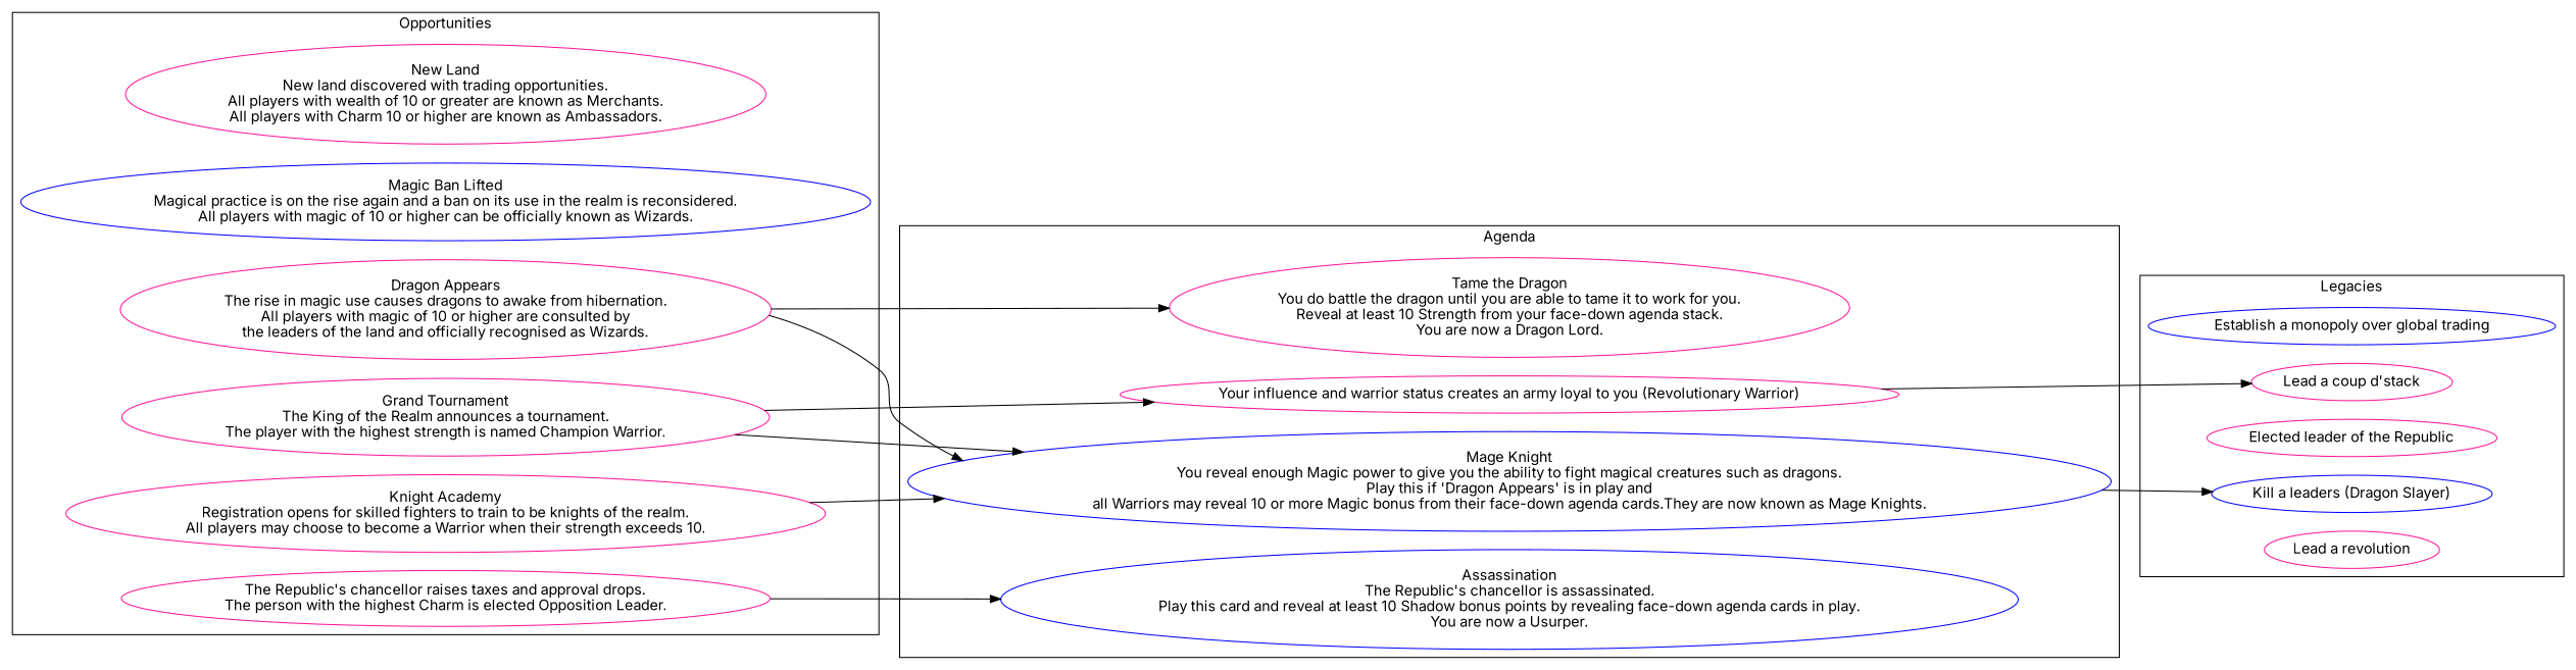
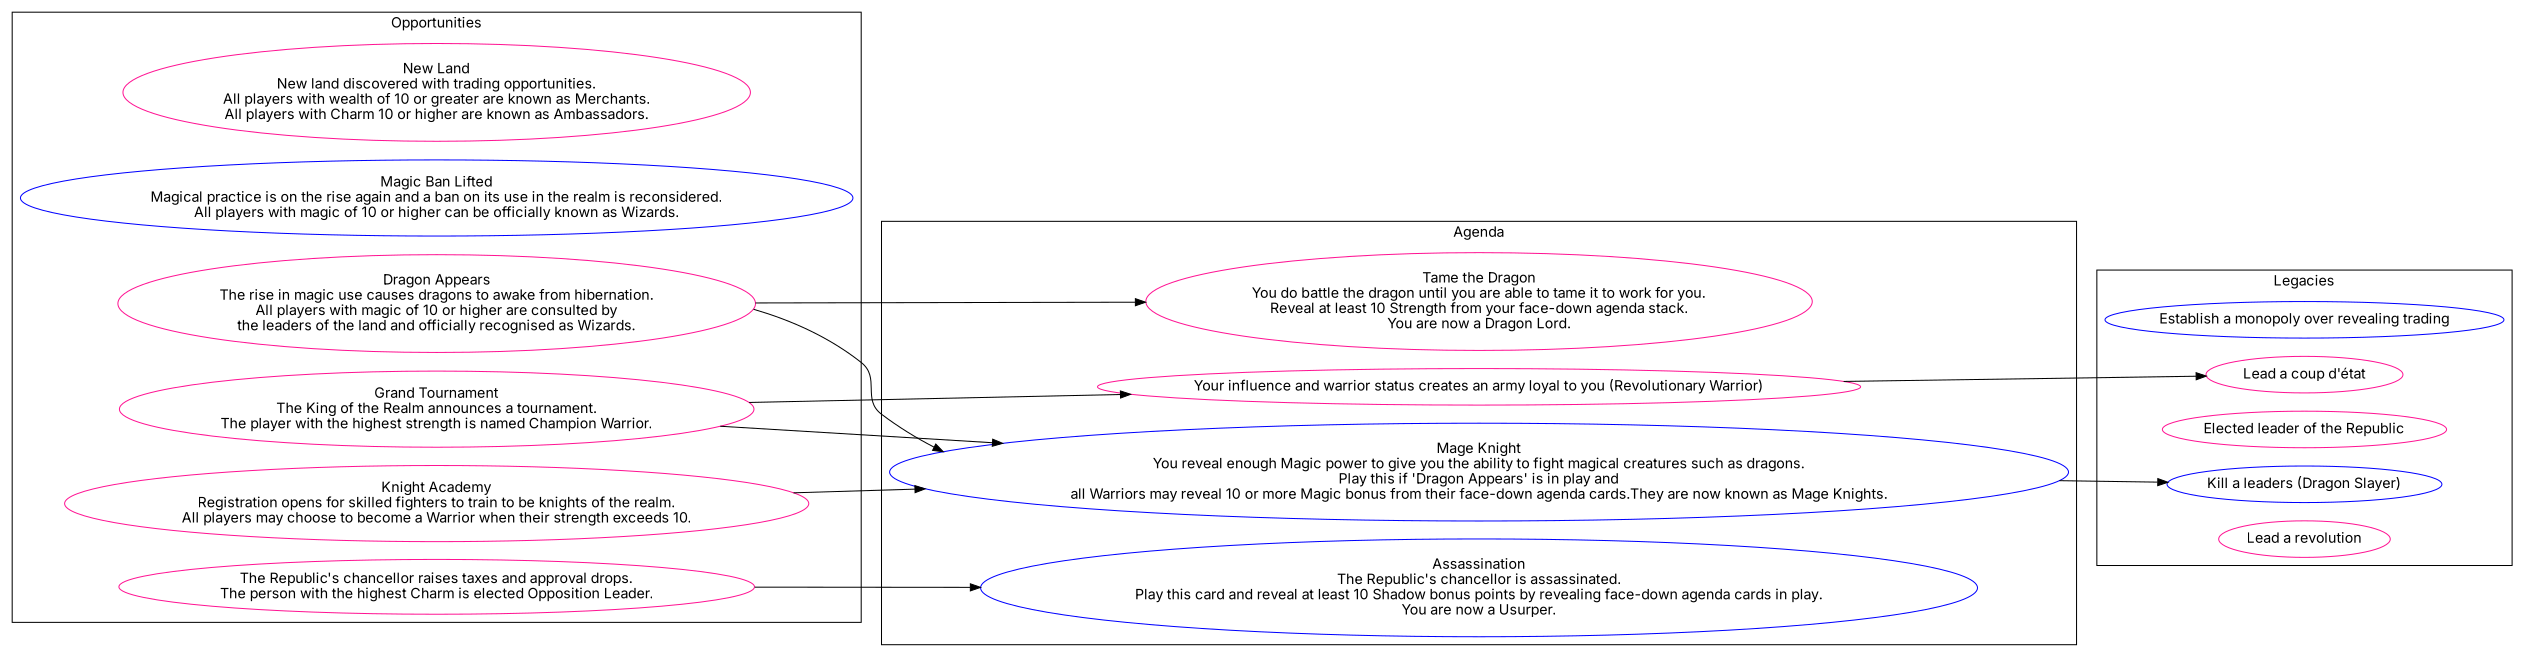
  digraph {
    fontname=Inter
    rankdir=LR
    node [color=deeppink fontname=Inter]
    edge [fontname=Inter]
    n1 [label="New Land\nNew land discovered with trading opportunities.\nAll players with wealth of 10 or greater are known as Merchants.\nAll players with Charm 10 or higher are known as Ambassadors."]
    n2 [color=blue label="Magic Ban Lifted\nMagical practice is on the rise again and a ban on its use in the realm is reconsidered.\nAll players with magic of 10 or higher can be officially known as Wizards."]
    n3 [label="Dragon Appears\nThe rise in magic use causes dragons to awake from hibernation.\nAll players with magic of 10 or higher are consulted by\nthe leaders of the land and officially recognised as Wizards."]
    n4 [label="Grand Tournament\nThe King of the Realm announces a tournament.\nThe player with the highest strength is named Champion Warrior."]
    n5 [label="The Republic's chancellor raises taxes and approval drops.\nThe person with the highest Charm is elected Opposition Leader."]
    n6 [label="Knight Academy\nRegistration opens for skilled fighters to train to be knights of the realm.\nAll players may choose to become a Warrior when their strength exceeds 10."]
    n7 [color=blue label="Mage Knight\nYou reveal enough Magic power to give you the ability to fight magical creatures such as dragons.\nPlay this if 'Dragon Appears' is in play and\nall Warriors may reveal 10 or more Magic bonus from their face-down agenda cards.\They are now known as Mage Knights."]
    n8 [label="Your influence and warrior status creates an army loyal to you (Revolutionary Warrior)"]
    n9 [color=blue label="Assassination\nThe Republic's chancellor is assassinated.\nPlay this card and reveal at least 10 Shadow bonus points by revealing face-down agenda cards in play.\nYou are now a Usurper."]
    n10 [label="Tame the Dragon\nYou do battle the dragon until you are able to tame it to work for you.\nReveal at least 10 Strength from your face-down agenda stack.\nYou are now a Dragon Lord."]
-   n11 [color=blue label="Establish a monopoly over global trading"]
+   n11 [color=blue label="Establish a monopoly over revealing trading"]
    n12 [color=blue label="Kill a leaders (Dragon Slayer)"]
    n13 [label="Elected leader of the Republic"]
-   n14 [label="Lead a coup d'stack"]
+   n14 [label="Lead a coup d'état"]
    n15 [label="Lead a revolution"]
    subgraph cluster_1 {
      label=Opportunities
      n1
      n2
      n3
      n4
      n5
      n6
    }
    subgraph cluster_2 {
      label=Agenda
      n7
      n8
      n9
      n10
    }
    subgraph cluster_3 {
      label=Legacies
      n11
      n12
      n13
      n14
      n15
    }
    n3 -> n7
    n3 -> n10
    n4 -> n7
    n4 -> n8
    n5 -> n9
    n6 -> n7
    n7 -> n12
    n8 -> n14
  }
